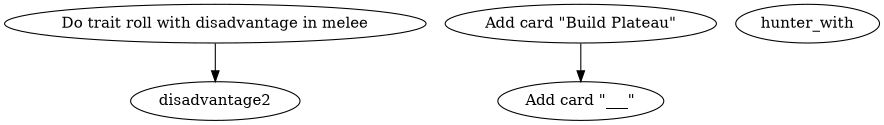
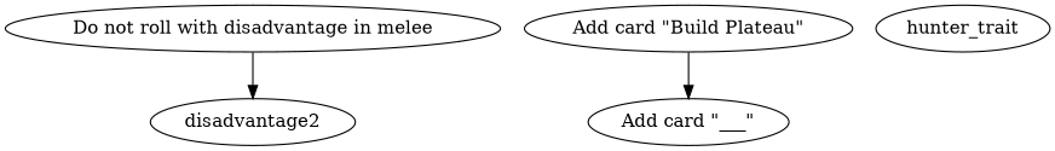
  digraph {
-   n1 [label="Do trait roll with disadvantage in melee"]
+   n1 [label="Do not roll with disadvantage in melee"]
    n2 [label=disadvantage2]
    n3 [label="Add card \"Build Plateau\""]
    n4 [label="Add card \"___\""]
-   hunter_trait [label=hunter_with]
+   hunter_trait
    n1 -> n2
    n3 -> n4
  }
